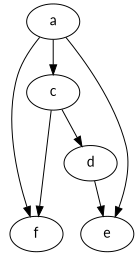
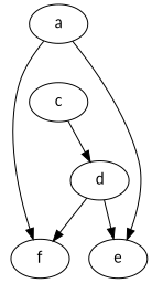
  digraph {
    fontname=Lato
    node [fontname=Lato]
    edge [fontname=Lato weight=4]
    a [weight=1]
    c [weight=9]
    e [weight=3]
    f [weight=8]
    d [weight=6]
-   a -> c
    a -> e [weight=7]
    a -> f [weight=7]
-   c -> f [weight=9]
+   d -> f [weight=9]
    c -> d
    d -> e [weight=8]
  }
